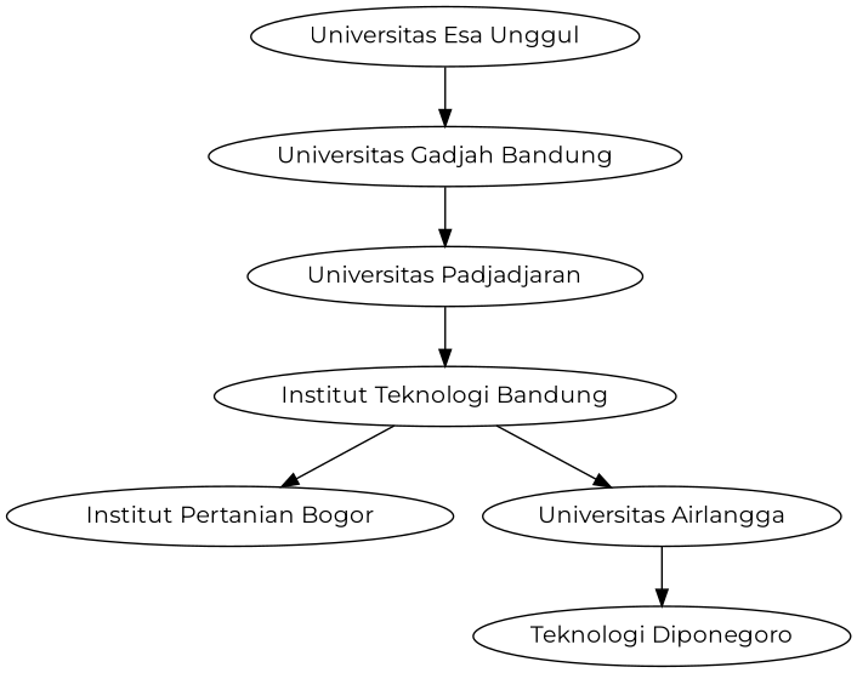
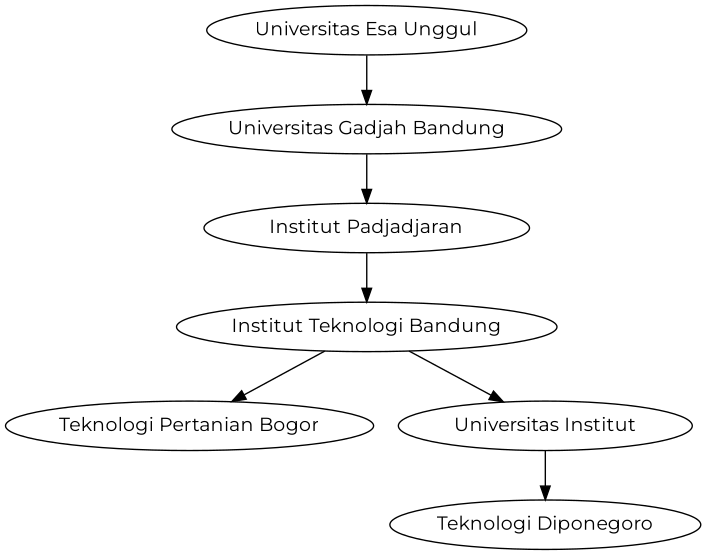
  digraph {
    fontname=Montserrat
    node [fontname=Montserrat]
    edge [fontname=Montserrat]
    n1 [label="Universitas Gadjah Bandung"]
    "Universitas Esa Unggul"
    "Institut Teknologi Bandung"
-   "Institut Pertanian Bogor"
-   "Universitas Airlangga"
-   "Universitas Padjadjaran"
+   "Institut Pertanian Bogor" [label="Teknologi Pertanian Bogor"]
+   "Universitas Airlangga" [label="Universitas Institut"]
+   "Universitas Padjadjaran" [label="Institut Padjadjaran"]
    n7 [label="Teknologi Diponegoro"]
    n1 -> "Universitas Padjadjaran"
    "Universitas Esa Unggul" -> n1
    "Institut Teknologi Bandung" -> "Institut Pertanian Bogor"
    "Institut Teknologi Bandung" -> "Universitas Airlangga"
    "Universitas Airlangga" -> n7
    "Universitas Padjadjaran" -> "Institut Teknologi Bandung"
  }
